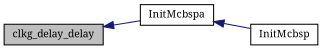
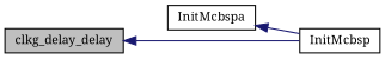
  digraph {
    fontname="Noto Serif"
    rankdir=LR
    node [color=black fillcolor=white fontname="Noto Serif" fontsize=10 shape=record style=filled]
    edge [color=midnightblue dir=back fontname="Noto Serif" fontsize=10 labelfontname=Helvetica labelfontsize=10 style=solid]
    n1 [fillcolor=grey75 fontcolor=black height=0.2 label=clkg_delay_delay width=0.4]
    n2 [height=0.2 label=InitMcbspa width=0.4]
    n3 [height=0.2 label=InitMcbsp width=0.4]
-   n1 -> n2
+   n1 -> n3
    n2 -> n3
  }
